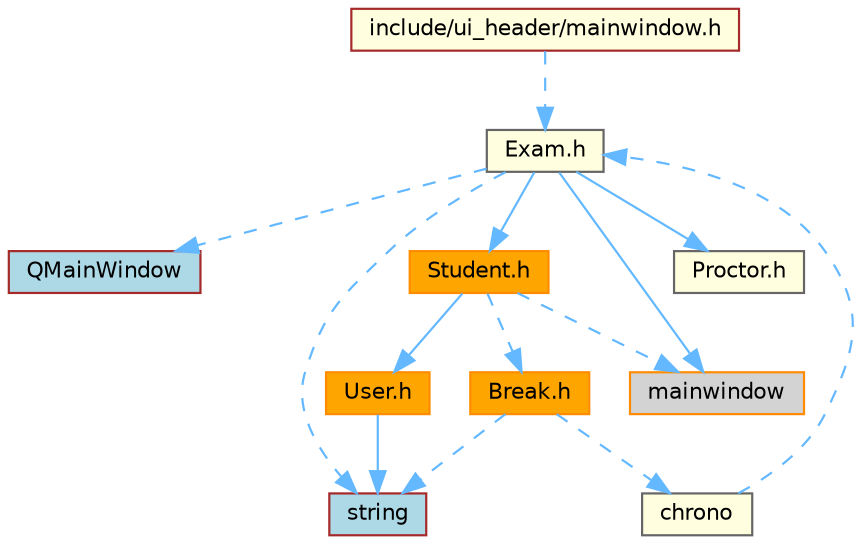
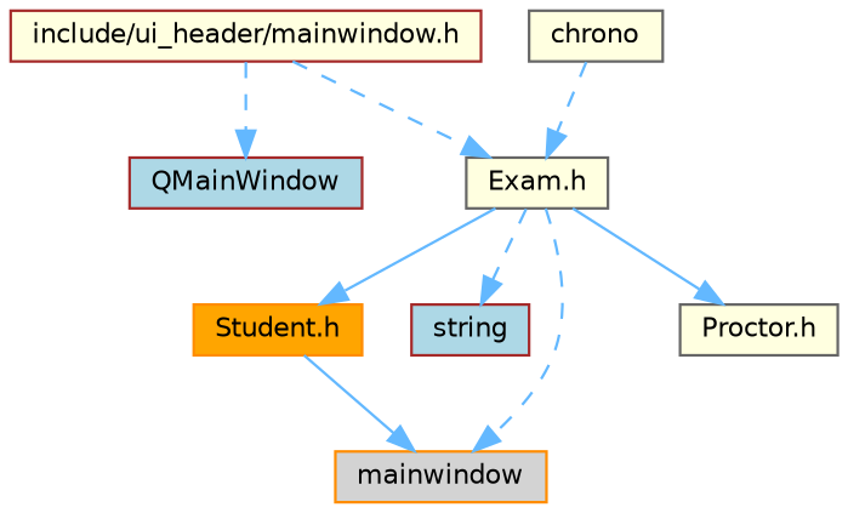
  digraph {
    node [color=darkorange fillcolor=lightyellow fontname=Helvetica fontsize=10 shape=box style=filled]
    edge [color=steelblue1 fontname=Helvetica fontsize=10 labelfontname=Helvetica labelfontsize=10 style=dashed]
    n1 [color=brown fontcolor=black height=0.2 label="include/ui_header/mainwindow.h" width=0.4]
    n2 [color=brown fillcolor=lightblue height=0.2 label=QMainWindow width=0.4]
    n3 [color=gray40 height=0.2 label="Exam.h" width=0.4]
    n4 [fillcolor=orange height=0.2 label="Student.h" width=0.4]
    n5 [color=brown fillcolor=lightblue height=0.2 label=string width=0.4]
    n6 [fillcolor=lightgrey height=0.2 label=mainwindow width=0.4]
    n7 [color=gray40 height=0.2 label="Proctor.h" width=0.4]
-   n8 [fillcolor=orange height=0.2 label="User.h" width=0.4]
-   n9 [fillcolor=orange height=0.2 label="Break.h" width=0.4]
    n10 [color=gray40 height=0.2 label=chrono width=0.4]
-   n3 -> n2
+   n1 -> n2
    n1 -> n3
    n3 -> n4 [style=solid]
    n3 -> n5
-   n3 -> n6 [style=solid]
+   n3 -> n6
    n3 -> n7 [style=solid]
-   n4 -> n6
-   n4 -> n8 [style=solid]
-   n4 -> n9
-   n8 -> n5 [style=solid]
-   n9 -> n5
-   n9 -> n10
+   n4 -> n6 [style=solid]
    n10 -> n3
  }
